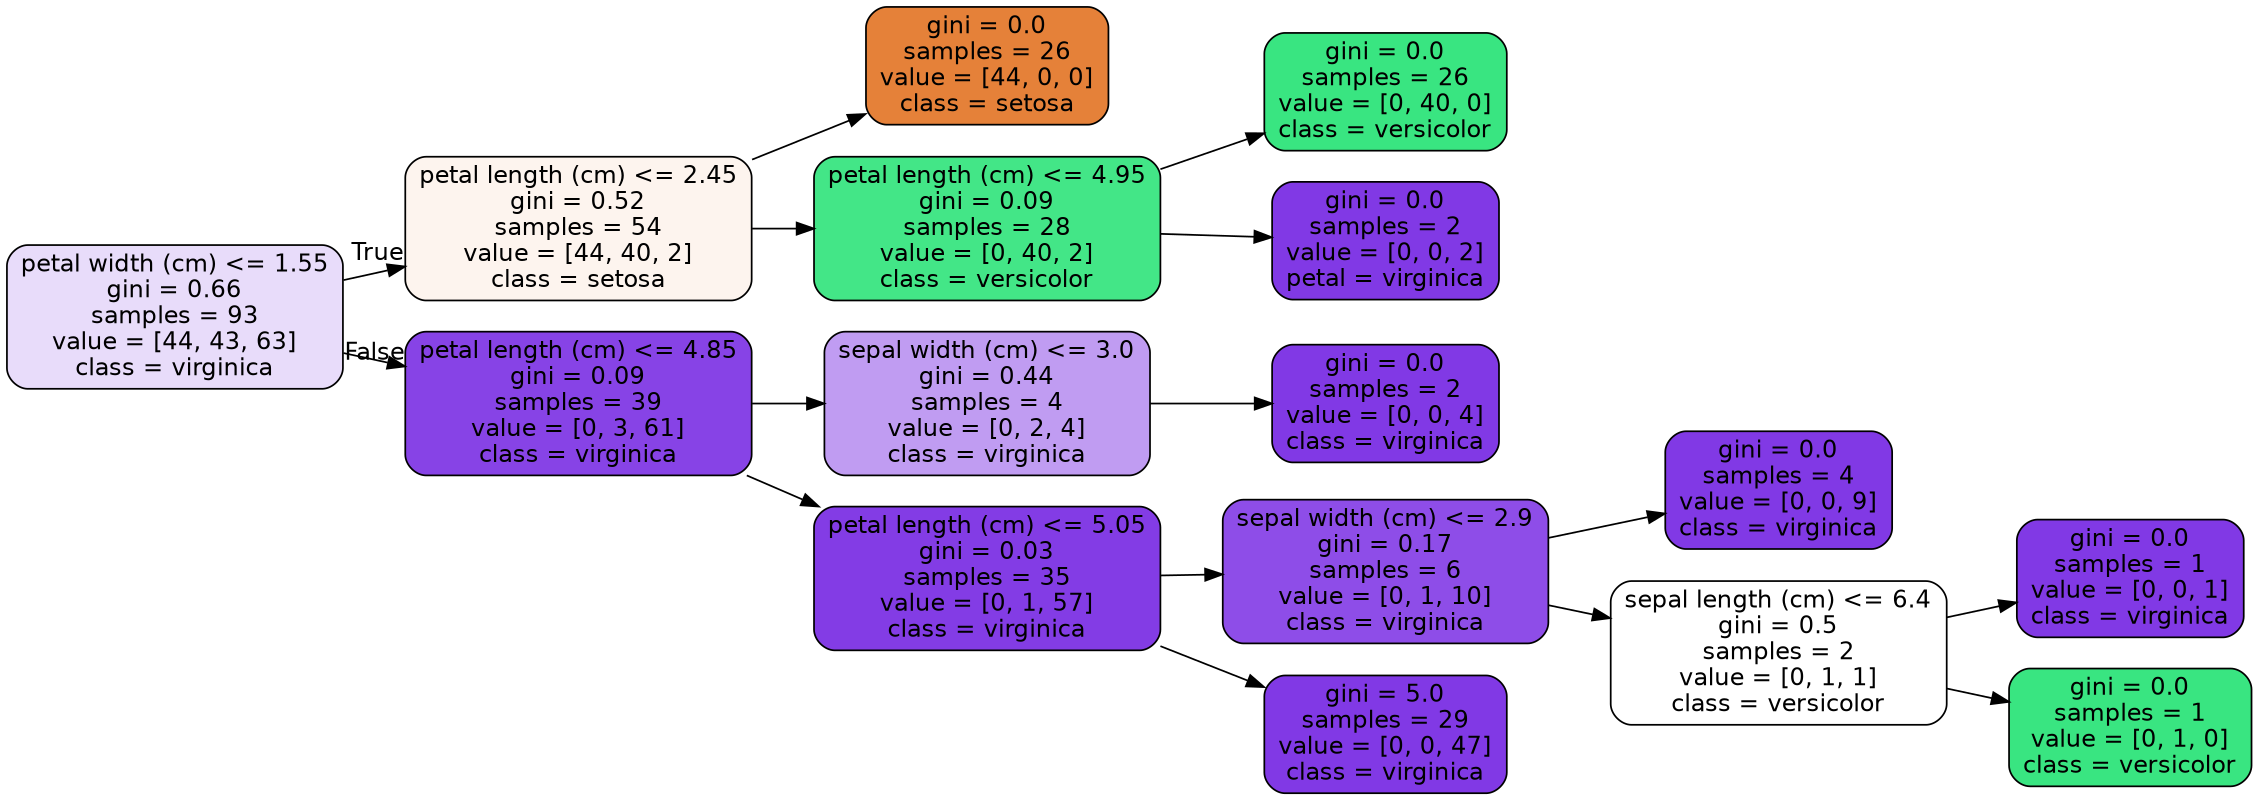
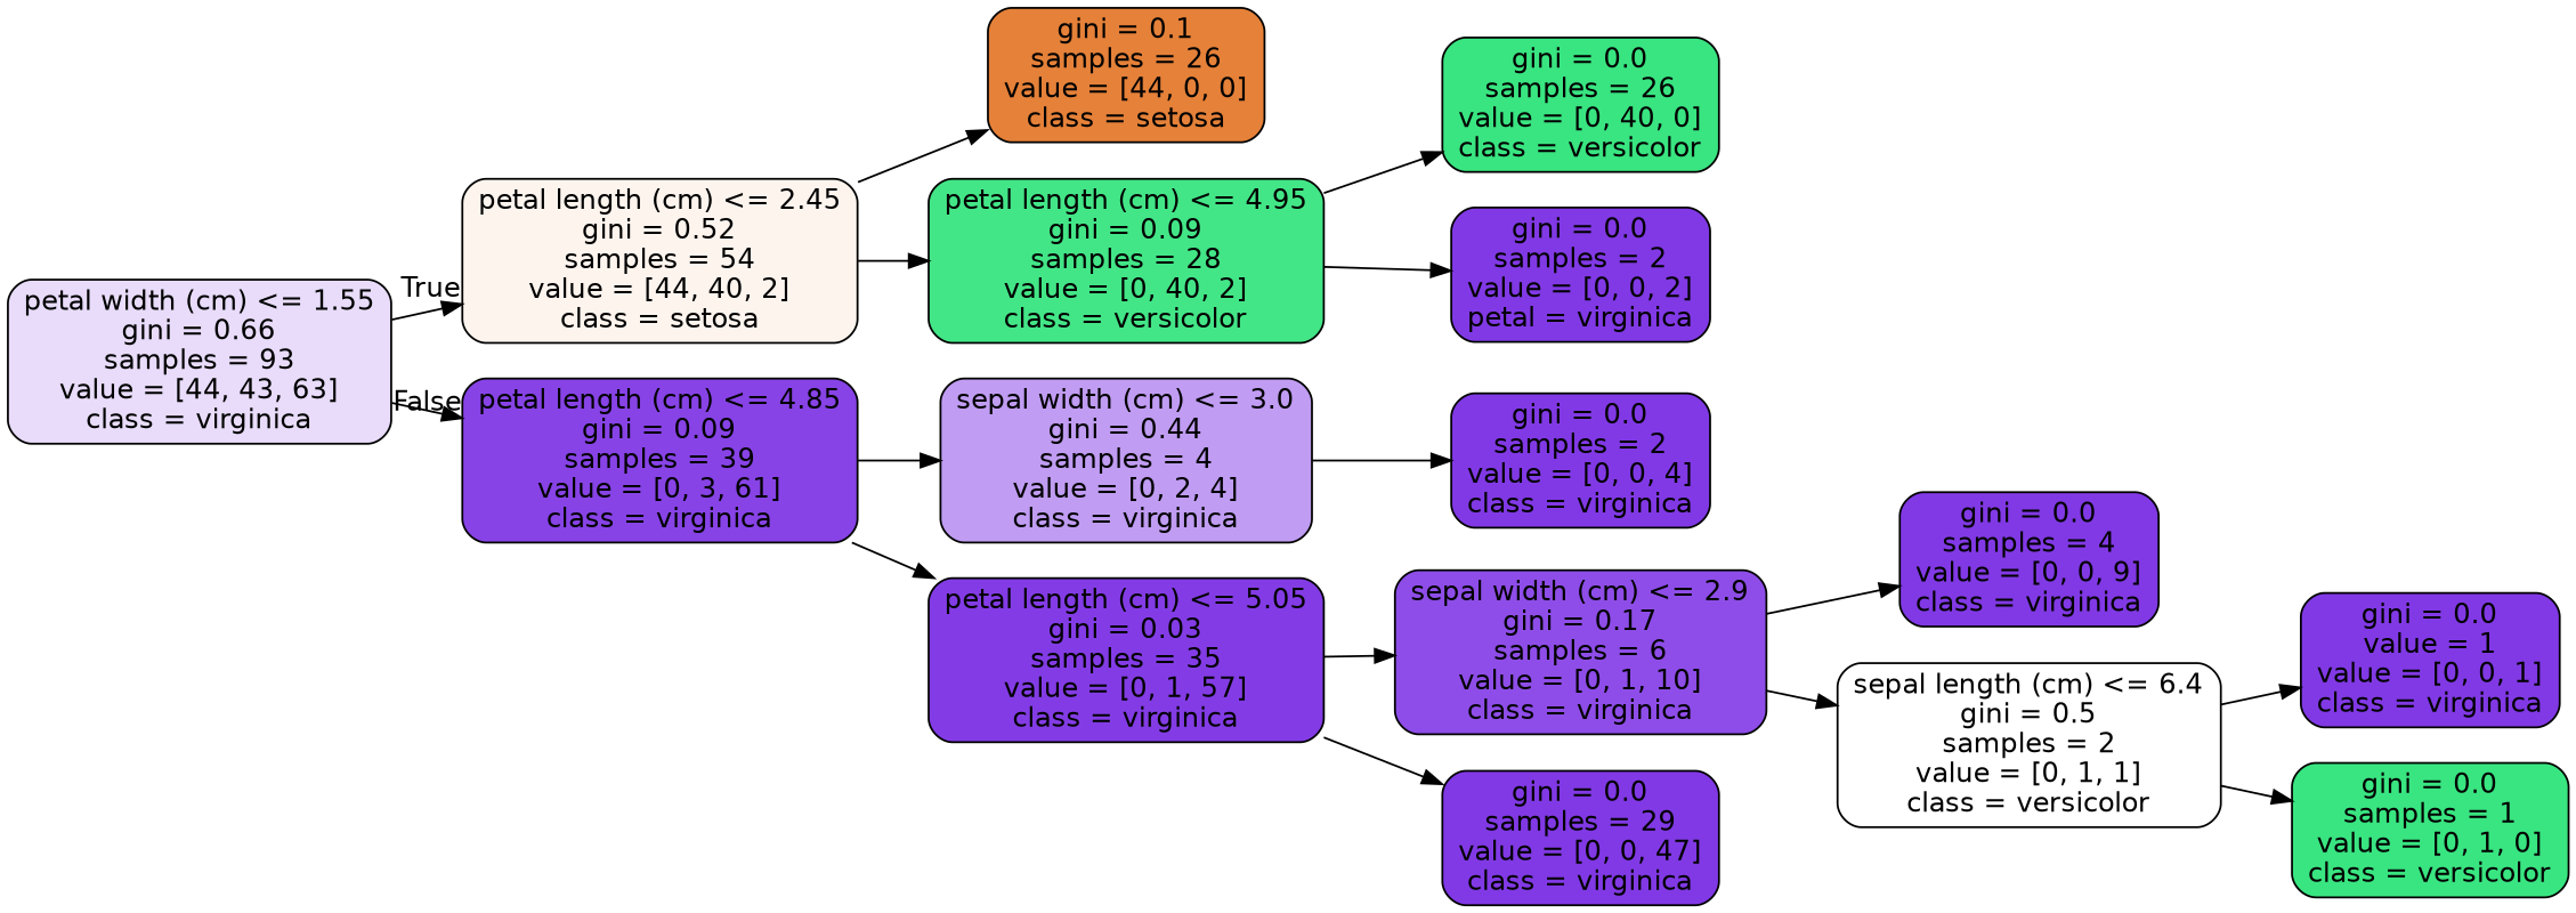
  digraph {
    rankdir=LR
    node [color=black fillcolor="#8139e5" fontname=helvetica shape=box style="filled, rounded"]
    edge [fontname=helvetica]
    n1 [fillcolor="#e8dcfa" label="petal width (cm) <= 1.55\ngini = 0.66\nsamples = 93\nvalue = [44, 43, 63]\nclass = virginica"]
    n2 [fillcolor="#fdf4ee" label="petal length (cm) <= 2.45\ngini = 0.52\nsamples = 54\nvalue = [44, 40, 2]\nclass = setosa"]
    n3 [fillcolor="#8743e6" label="petal length (cm) <= 4.85\ngini = 0.09\nsamples = 39\nvalue = [0, 3, 61]\nclass = virginica"]
-   n4 [fillcolor="#e58139" label="gini = 0.0\nsamples = 26\nvalue = [44, 0, 0]\nclass = setosa"]
+   n4 [fillcolor="#e58139" label="gini = 0.1\nsamples = 26\nvalue = [44, 0, 0]\nclass = setosa"]
    n5 [fillcolor="#43e687" label="petal length (cm) <= 4.95\ngini = 0.09\nsamples = 28\nvalue = [0, 40, 2]\nclass = versicolor"]
    n6 [fillcolor="#c09cf2" label="sepal width (cm) <= 3.0\ngini = 0.44\nsamples = 4\nvalue = [0, 2, 4]\nclass = virginica"]
    n7 [fillcolor="#833ce5" label="petal length (cm) <= 5.05\ngini = 0.03\nsamples = 35\nvalue = [0, 1, 57]\nclass = virginica"]
    n8 [fillcolor="#39e581" label="gini = 0.0\nsamples = 26\nvalue = [0, 40, 0]\nclass = versicolor"]
    n9 [label="gini = 0.0\nsamples = 2\nvalue = [0, 0, 2]\npetal = virginica"]
    n10 [label="gini = 0.0\nsamples = 2\nvalue = [0, 0, 4]\nclass = virginica"]
    n11 [fillcolor="#8e4de8" label="sepal width (cm) <= 2.9\ngini = 0.17\nsamples = 6\nvalue = [0, 1, 10]\nclass = virginica"]
-   n12 [label="gini = 5.0\nsamples = 29\nvalue = [0, 0, 47]\nclass = virginica"]
+   n12 [label="gini = 0.0\nsamples = 29\nvalue = [0, 0, 47]\nclass = virginica"]
    n13 [label="gini = 0.0\nsamples = 4\nvalue = [0, 0, 9]\nclass = virginica"]
    n14 [fillcolor="#ffffff" label="sepal length (cm) <= 6.4\ngini = 0.5\nsamples = 2\nvalue = [0, 1, 1]\nclass = versicolor"]
-   n15 [label="gini = 0.0\nsamples = 1\nvalue = [0, 0, 1]\nclass = virginica"]
+   n15 [label="gini = 0.0\nvalue = 1\nvalue = [0, 0, 1]\nclass = virginica"]
    n16 [fillcolor="#39e581" label="gini = 0.0\nsamples = 1\nvalue = [0, 1, 0]\nclass = versicolor"]
    n1 -> n2 [headlabel=True labelangle=45 labeldistance=2.5]
    n1 -> n3 [headlabel=False labelangle=-45 labeldistance=2.5]
    n2 -> n4
    n2 -> n5
    n3 -> n6
    n3 -> n7
    n5 -> n8
    n5 -> n9
    n6 -> n10
    n7 -> n11
    n7 -> n12
    n11 -> n13
    n11 -> n14
    n14 -> n15
    n14 -> n16
  }
